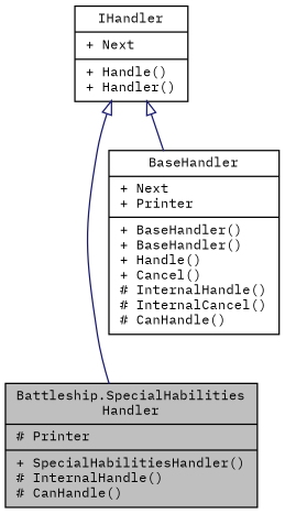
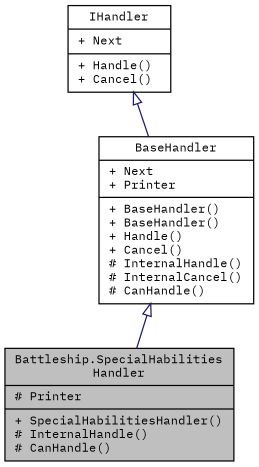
  digraph {
    fontname="IBM Plex Mono"
    node [color=black fillcolor=white fontname="IBM Plex Mono" fontsize=10 shape=record style=filled]
    edge [arrowtail=onormal color=midnightblue dir=back fontname="IBM Plex Mono" fontsize=10 labelfontname=Helvetica labelfontsize=10 style=solid]
    n1 [fillcolor=grey75 fontcolor=black height=0.2 label="{Battleship.SpecialHabilities\lHandler\n|# Printer\l|+ SpecialHabilitiesHandler()\l# InternalHandle()\l# CanHandle()\l}" width=0.4]
    n2 [height=0.2 label="{BaseHandler\n|+ Next\l+ Printer\l|+ BaseHandler()\l+ BaseHandler()\l+ Handle()\l+ Cancel()\l# InternalHandle()\l# InternalCancel()\l# CanHandle()\l}" width=0.4]
-   n3 [height=0.2 label="{IHandler\n|+ Next\l|+ Handle()\l+ Handler()\l}" width=0.4]
-   n3 -> n1
+   n3 [height=0.2 label="{IHandler\n|+ Next\l|+ Handle()\l+ Cancel()\l}" width=0.4]
+   n2 -> n1
    n3 -> n2
  }
